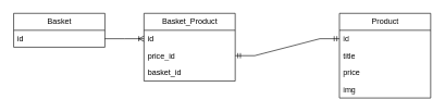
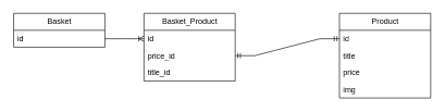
  <mxCell id="0" />
  <mxCell id="1" parent="0" />
  <mxCell id="2" value="Product" style="swimlane;fontStyle=0;childLayout=stackLayout;horizontal=1;startSize=26;fillColor=none;horizontalStack=0;resizeParent=1;resizeParentMax=0;resizeLast=0;collapsible=1;marginBottom=0;html=1;" parent="1" vertex="1"><mxGeometry x="520" y="20" width="140" height="130" as="geometry" /></mxCell>
  <mxCell id="3" value="id" style="text;strokeColor=none;fillColor=none;align=left;verticalAlign=top;spacingLeft=4;spacingRight=4;overflow=hidden;rotatable=0;points=[[0,0.5],[1,0.5]];portConstraint=eastwest;whiteSpace=wrap;html=1;" parent="2" vertex="1"><mxGeometry y="26" width="140" height="26" as="geometry" /></mxCell>
  <mxCell id="4" value="title" style="text;strokeColor=none;fillColor=none;align=left;verticalAlign=top;spacingLeft=4;spacingRight=4;overflow=hidden;rotatable=0;points=[[0,0.5],[1,0.5]];portConstraint=eastwest;whiteSpace=wrap;html=1;" parent="2" vertex="1"><mxGeometry y="52" width="140" height="26" as="geometry" /></mxCell>
  <mxCell id="5" value="price" style="text;strokeColor=none;fillColor=none;align=left;verticalAlign=top;spacingLeft=4;spacingRight=4;overflow=hidden;rotatable=0;points=[[0,0.5],[1,0.5]];portConstraint=eastwest;whiteSpace=wrap;html=1;" parent="2" vertex="1"><mxGeometry y="78" width="140" height="26" as="geometry" /></mxCell>
  <mxCell id="6" value="img" style="text;strokeColor=none;fillColor=none;align=left;verticalAlign=top;spacingLeft=4;spacingRight=4;overflow=hidden;rotatable=0;points=[[0,0.5],[1,0.5]];portConstraint=eastwest;whiteSpace=wrap;html=1;" parent="2" vertex="1"><mxGeometry y="104" width="140" height="26" as="geometry" /></mxCell>
  <mxCell id="7" value="Basket" style="swimlane;fontStyle=0;childLayout=stackLayout;horizontal=1;startSize=26;fillColor=none;horizontalStack=0;resizeParent=1;resizeParentMax=0;resizeLast=0;collapsible=1;marginBottom=0;html=1;" parent="1" vertex="1"><mxGeometry x="20" y="20" width="140" height="52" as="geometry" /></mxCell>
  <mxCell id="8" value="id" style="text;strokeColor=none;fillColor=none;align=left;verticalAlign=top;spacingLeft=4;spacingRight=4;overflow=hidden;rotatable=0;points=[[0,0.5],[1,0.5]];portConstraint=eastwest;whiteSpace=wrap;html=1;" parent="7" vertex="1"><mxGeometry y="26" width="140" height="26" as="geometry" /></mxCell>
  <mxCell id="9" value="Basket_Product" style="swimlane;fontStyle=0;childLayout=stackLayout;horizontal=1;startSize=26;fillColor=none;horizontalStack=0;resizeParent=1;resizeParentMax=0;resizeLast=0;collapsible=1;marginBottom=0;html=1;" parent="1" vertex="1"><mxGeometry x="220" y="20" width="140" height="104" as="geometry" /></mxCell>
  <mxCell id="10" value="id" style="text;strokeColor=none;fillColor=none;align=left;verticalAlign=top;spacingLeft=4;spacingRight=4;overflow=hidden;rotatable=0;points=[[0,0.5],[1,0.5]];portConstraint=eastwest;whiteSpace=wrap;html=1;" parent="9" vertex="1"><mxGeometry y="26" width="140" height="26" as="geometry" /></mxCell>
  <mxCell id="11" value="price_id" style="text;strokeColor=none;fillColor=none;align=left;verticalAlign=top;spacingLeft=4;spacingRight=4;overflow=hidden;rotatable=0;points=[[0,0.5],[1,0.5]];portConstraint=eastwest;whiteSpace=wrap;html=1;" parent="9" vertex="1"><mxGeometry y="52" width="140" height="26" as="geometry" /></mxCell>
- <mxCell id="12" value="basket_id" style="text;strokeColor=none;fillColor=none;align=left;verticalAlign=top;spacingLeft=4;spacingRight=4;overflow=hidden;rotatable=0;points=[[0,0.5],[1,0.5]];portConstraint=eastwest;whiteSpace=wrap;html=1;" parent="9" vertex="1"><mxGeometry y="78" width="140" height="26" as="geometry" /></mxCell>
+ <mxCell id="12" value="title_id" style="text;strokeColor=none;fillColor=none;align=left;verticalAlign=top;spacingLeft=4;spacingRight=4;overflow=hidden;rotatable=0;points=[[0,0.5],[1,0.5]];portConstraint=eastwest;whiteSpace=wrap;html=1;" parent="9" vertex="1"><mxGeometry y="78" width="140" height="26" as="geometry" /></mxCell>
  <mxCell id="13" value="" style="edgeStyle=entityRelationEdgeStyle;fontSize=12;html=1;endArrow=ERoneToMany;rounded=0;exitX=1;exitY=0.5;exitDx=0;exitDy=0;entryX=0;entryY=0.5;entryDx=0;entryDy=0;" parent="1" source="8" target="10" edge="1"><mxGeometry width="100" height="100" relative="1" as="geometry"><mxPoint x="310" y="380" as="sourcePoint" /><mxPoint x="410" y="280" as="targetPoint" /></mxGeometry></mxCell>
  <mxCell id="14" value="" style="edgeStyle=entityRelationEdgeStyle;fontSize=12;html=1;endArrow=ERmandOne;startArrow=ERmandOne;rounded=0;exitX=1;exitY=0.5;exitDx=0;exitDy=0;entryX=0;entryY=0.5;entryDx=0;entryDy=0;" parent="1" source="11" target="3" edge="1"><mxGeometry width="100" height="100" relative="1" as="geometry"><mxPoint x="310" y="380" as="sourcePoint" /><mxPoint x="410" y="280" as="targetPoint" /></mxGeometry></mxCell>
